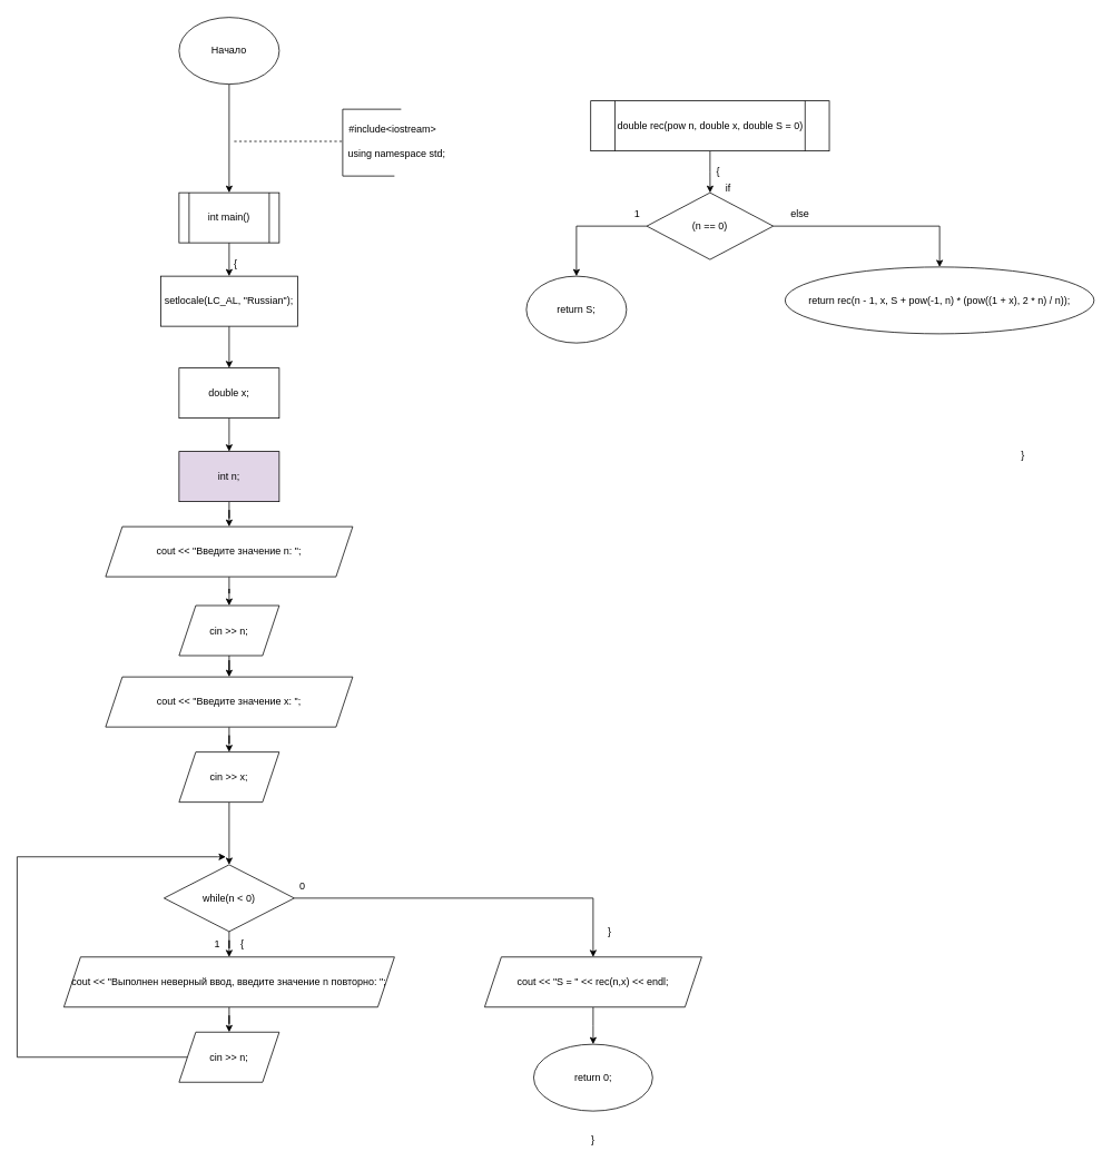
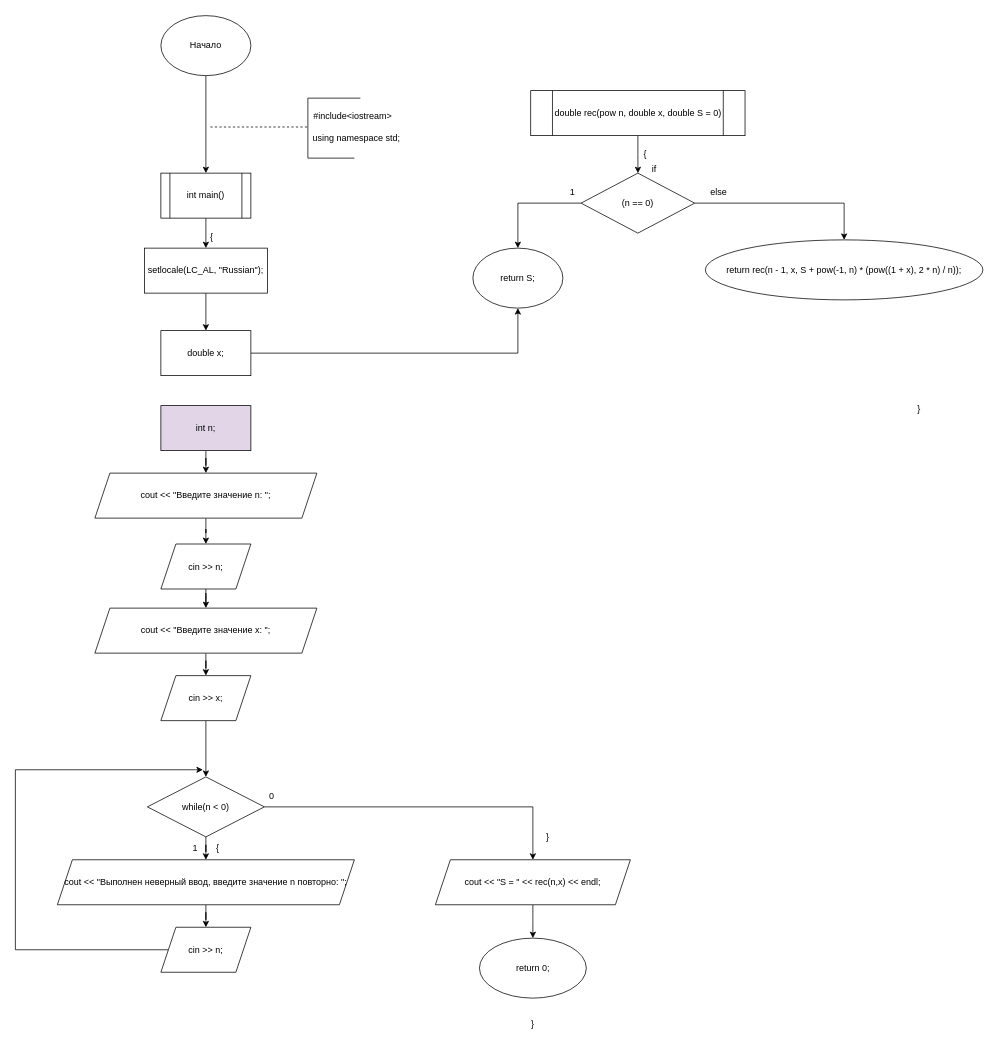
  <mxCell id="0" />
  <mxCell id="1" parent="0" />
  <mxCell id="2" style="edgeStyle=orthogonalEdgeStyle;rounded=0;orthogonalLoop=1;jettySize=auto;html=1;entryX=0.5;entryY=0;entryDx=0;entryDy=0;" edge="1" parent="1" source="3" target="11"><mxGeometry relative="1" as="geometry"><mxPoint x="266" y="230" as="targetPoint" /></mxGeometry></mxCell>
  <mxCell id="3" value="Начало" style="ellipse;whiteSpace=wrap;html=1;" vertex="1" parent="1"><mxGeometry x="214" y="20" width="120" height="80" as="geometry" /></mxCell>
  <mxCell id="4" value="" style="endArrow=none;dashed=1;html=1;rounded=0;" edge="1" parent="1"><mxGeometry width="50" height="50" relative="1" as="geometry"><mxPoint x="280" y="168.51" as="sourcePoint" /><mxPoint x="412" y="168.49" as="targetPoint" /></mxGeometry></mxCell>
  <mxCell id="5" value="" style="endArrow=none;html=1;rounded=0;" edge="1" parent="1"><mxGeometry width="50" height="50" relative="1" as="geometry"><mxPoint x="410" y="210" as="sourcePoint" /><mxPoint x="410" y="130" as="targetPoint" /></mxGeometry></mxCell>
  <mxCell id="6" value="" style="endArrow=none;html=1;rounded=0;" edge="1" parent="1"><mxGeometry width="50" height="50" relative="1" as="geometry"><mxPoint x="410" y="130" as="sourcePoint" /><mxPoint x="480" y="130" as="targetPoint" /></mxGeometry></mxCell>
  <mxCell id="7" value="" style="endArrow=none;html=1;rounded=0;" edge="1" parent="1"><mxGeometry width="50" height="50" relative="1" as="geometry"><mxPoint x="410" y="210" as="sourcePoint" /><mxPoint x="472" y="210" as="targetPoint" /><Array as="points" /></mxGeometry></mxCell>
  <mxCell id="8" value="#include&amp;lt;iostream&amp;gt;" style="text;html=1;align=center;verticalAlign=middle;whiteSpace=wrap;rounded=0;" vertex="1" parent="1"><mxGeometry x="440" y="139" width="60" height="30" as="geometry" /></mxCell>
  <mxCell id="9" value="using namespace std;" style="text;html=1;align=center;verticalAlign=middle;whiteSpace=wrap;rounded=0;" vertex="1" parent="1"><mxGeometry x="400" y="169" width="150" height="30" as="geometry" /></mxCell>
  <mxCell id="10" style="edgeStyle=orthogonalEdgeStyle;rounded=0;orthogonalLoop=1;jettySize=auto;html=1;entryX=0.5;entryY=0;entryDx=0;entryDy=0;" edge="1" parent="1" source="11" target="13"><mxGeometry relative="1" as="geometry" /></mxCell>
  <mxCell id="11" value="int main()" style="shape=process;whiteSpace=wrap;html=1;backgroundOutline=1;" vertex="1" parent="1"><mxGeometry x="214" y="230" width="120" height="60" as="geometry" /></mxCell>
  <mxCell id="12" value="" style="edgeStyle=orthogonalEdgeStyle;rounded=0;orthogonalLoop=1;jettySize=auto;html=1;entryX=0.5;entryY=0;entryDx=0;entryDy=0;" edge="1" parent="1" source="13" target="46"><mxGeometry relative="1" as="geometry"><mxPoint x="266" y="420" as="targetPoint" /></mxGeometry></mxCell>
  <mxCell id="13" value="setlocale(LC_AL, &quot;Russian&quot;);" style="rounded=0;whiteSpace=wrap;html=1;" vertex="1" parent="1"><mxGeometry x="192" y="330" width="164" height="60" as="geometry" /></mxCell>
  <mxCell id="14" value="" style="edgeStyle=orthogonalEdgeStyle;rounded=0;orthogonalLoop=1;jettySize=auto;html=1;entryX=0.5;entryY=0;entryDx=0;entryDy=0;" edge="1" parent="1" source="15" target="23"><mxGeometry relative="1" as="geometry" /></mxCell>
  <mxCell id="15" value="int n;" style="whiteSpace=wrap;html=1;rounded=0;fillColor=#e1d5e7;" vertex="1" parent="1"><mxGeometry x="214" y="540" width="120" height="60" as="geometry" /></mxCell>
  <mxCell id="16" value="" style="edgeStyle=orthogonalEdgeStyle;rounded=0;orthogonalLoop=1;jettySize=auto;html=1;exitX=0.5;exitY=1;exitDx=0;exitDy=0;" edge="1" parent="1" source="49" target="21"><mxGeometry relative="1" as="geometry"><mxPoint x="264" y="1000" as="sourcePoint" /></mxGeometry></mxCell>
  <mxCell id="17" style="edgeStyle=orthogonalEdgeStyle;rounded=0;orthogonalLoop=1;jettySize=auto;html=1;entryX=0.5;entryY=0;entryDx=0;entryDy=0;" edge="1" parent="1" source="18" target="48"><mxGeometry relative="1" as="geometry" /></mxCell>
  <mxCell id="18" value="cin &amp;gt;&amp;gt; n;" style="shape=parallelogram;perimeter=parallelogramPerimeter;whiteSpace=wrap;html=1;fixedSize=1;rounded=0;" vertex="1" parent="1"><mxGeometry x="214" y="724.5" width="120" height="60" as="geometry" /></mxCell>
  <mxCell id="19" value="" style="edgeStyle=orthogonalEdgeStyle;rounded=0;orthogonalLoop=1;jettySize=auto;html=1;" edge="1" parent="1" source="21" target="25"><mxGeometry relative="1" as="geometry" /></mxCell>
  <mxCell id="20" style="edgeStyle=orthogonalEdgeStyle;rounded=0;orthogonalLoop=1;jettySize=auto;html=1;entryX=0.5;entryY=0;entryDx=0;entryDy=0;" edge="1" parent="1" source="21" target="51"><mxGeometry relative="1" as="geometry"><mxPoint x="650" y="1140" as="targetPoint" /></mxGeometry></mxCell>
  <mxCell id="21" value="while(n &amp;lt; 0)" style="rhombus;whiteSpace=wrap;html=1;rounded=0;" vertex="1" parent="1"><mxGeometry x="196" y="1035" width="156" height="80" as="geometry" /></mxCell>
  <mxCell id="22" style="edgeStyle=orthogonalEdgeStyle;rounded=0;orthogonalLoop=1;jettySize=auto;html=1;entryX=0.5;entryY=0;entryDx=0;entryDy=0;" edge="1" parent="1" source="23" target="18"><mxGeometry relative="1" as="geometry" /></mxCell>
  <mxCell id="23" value="cout &amp;lt;&amp;lt; &quot;Введите значение n: &quot;;" style="shape=parallelogram;perimeter=parallelogramPerimeter;whiteSpace=wrap;html=1;fixedSize=1;" vertex="1" parent="1"><mxGeometry x="126" y="630" width="296" height="60" as="geometry" /></mxCell>
  <mxCell id="24" value="" style="edgeStyle=orthogonalEdgeStyle;rounded=0;orthogonalLoop=1;jettySize=auto;html=1;" edge="1" parent="1" source="25" target="27"><mxGeometry relative="1" as="geometry" /></mxCell>
  <mxCell id="25" value="cout &amp;lt;&amp;lt; &quot;Выполнен неверный ввод, введите значение n повторно: &quot;;" style="shape=parallelogram;perimeter=parallelogramPerimeter;whiteSpace=wrap;html=1;fixedSize=1;rounded=0;" vertex="1" parent="1"><mxGeometry x="76" y="1145.5" width="396" height="60" as="geometry" /></mxCell>
  <mxCell id="26" style="edgeStyle=orthogonalEdgeStyle;rounded=0;orthogonalLoop=1;jettySize=auto;html=1;exitX=0;exitY=0.5;exitDx=0;exitDy=0;" edge="1" parent="1" source="27"><mxGeometry relative="1" as="geometry"><mxPoint x="270" y="1025.5" as="targetPoint" /><Array as="points"><mxPoint x="20" y="1265.5" /><mxPoint x="20" y="1025.5" /><mxPoint x="260" y="1025.5" /></Array></mxGeometry></mxCell>
  <mxCell id="27" value="cin &amp;gt;&amp;gt; n;" style="shape=parallelogram;perimeter=parallelogramPerimeter;whiteSpace=wrap;html=1;fixedSize=1;rounded=0;" vertex="1" parent="1"><mxGeometry x="214" y="1235.5" width="120" height="60" as="geometry" /></mxCell>
  <mxCell id="28" value="{" style="text;html=1;align=center;verticalAlign=middle;whiteSpace=wrap;rounded=0;" vertex="1" parent="1"><mxGeometry x="260" y="1115" width="60" height="30" as="geometry" /></mxCell>
  <mxCell id="29" value="1" style="text;html=1;align=center;verticalAlign=middle;whiteSpace=wrap;rounded=0;" vertex="1" parent="1"><mxGeometry x="230" y="1115" width="60" height="30" as="geometry" /></mxCell>
  <mxCell id="30" value="0" style="text;html=1;align=center;verticalAlign=middle;whiteSpace=wrap;rounded=0;" vertex="1" parent="1"><mxGeometry x="334" y="1045.5" width="56" height="30" as="geometry" /></mxCell>
  <mxCell id="31" value="}" style="text;html=1;align=center;verticalAlign=middle;whiteSpace=wrap;rounded=0;" vertex="1" parent="1"><mxGeometry x="700" y="1100" width="60" height="30" as="geometry" /></mxCell>
  <mxCell id="32" value="" style="edgeStyle=orthogonalEdgeStyle;rounded=0;orthogonalLoop=1;jettySize=auto;html=1;" edge="1" parent="1" source="33" target="36"><mxGeometry relative="1" as="geometry" /></mxCell>
  <mxCell id="33" value="double rec(pow n, double x, double S = 0)" style="shape=process;whiteSpace=wrap;html=1;backgroundOutline=1;" vertex="1" parent="1"><mxGeometry x="707.13" y="120" width="285.75" height="60" as="geometry" /></mxCell>
  <mxCell id="34" style="edgeStyle=orthogonalEdgeStyle;rounded=0;orthogonalLoop=1;jettySize=auto;html=1;entryX=0.5;entryY=0;entryDx=0;entryDy=0;" edge="1" parent="1" source="36" target="39"><mxGeometry relative="1" as="geometry"><mxPoint x="690" y="350" as="targetPoint" /></mxGeometry></mxCell>
  <mxCell id="35" style="edgeStyle=orthogonalEdgeStyle;rounded=0;orthogonalLoop=1;jettySize=auto;html=1;exitX=1;exitY=0.5;exitDx=0;exitDy=0;entryX=0.5;entryY=0;entryDx=0;entryDy=0;" edge="1" parent="1" source="36" target="41"><mxGeometry relative="1" as="geometry"><mxPoint x="1031" y="340" as="targetPoint" /></mxGeometry></mxCell>
  <mxCell id="36" value="(n == 0)" style="rhombus;whiteSpace=wrap;html=1;" vertex="1" parent="1"><mxGeometry x="774.25" y="230" width="151.5" height="80" as="geometry" /></mxCell>
  <mxCell id="37" value="&lt;div&gt;if&lt;/div&gt;" style="text;html=1;align=center;verticalAlign=middle;whiteSpace=wrap;rounded=0;" vertex="1" parent="1"><mxGeometry x="841.5" y="210" width="60" height="30" as="geometry" /></mxCell>
  <mxCell id="38" value="1" style="text;html=1;align=center;verticalAlign=middle;whiteSpace=wrap;rounded=0;" vertex="1" parent="1"><mxGeometry x="733" y="240" width="60" height="30" as="geometry" /></mxCell>
  <mxCell id="39" value="return S;" style="ellipse;whiteSpace=wrap;html=1;" vertex="1" parent="1"><mxGeometry x="630" y="330" width="120" height="80" as="geometry" /></mxCell>
  <mxCell id="40" value="else " style="text;html=1;align=center;verticalAlign=middle;whiteSpace=wrap;rounded=0;" vertex="1" parent="1"><mxGeometry x="928.25" y="240" width="60" height="30" as="geometry" /></mxCell>
  <mxCell id="41" value="return rec(n - 1, x, S + pow(-1, n) * (pow((1 + x), 2 * n) / n));" style="ellipse;whiteSpace=wrap;html=1;" vertex="1" parent="1"><mxGeometry x="940" y="319" width="370" height="80" as="geometry" /></mxCell>
  <mxCell id="42" value="{" style="text;html=1;align=center;verticalAlign=middle;whiteSpace=wrap;rounded=0;" vertex="1" parent="1"><mxGeometry x="252" y="300" width="60" height="30" as="geometry" /></mxCell>
  <mxCell id="43" value="{" style="text;html=1;align=center;verticalAlign=middle;whiteSpace=wrap;rounded=0;" vertex="1" parent="1"><mxGeometry x="830" y="190" width="60" height="30" as="geometry" /></mxCell>
  <mxCell id="44" value="}" style="text;html=1;align=center;verticalAlign=middle;whiteSpace=wrap;rounded=0;" vertex="1" parent="1"><mxGeometry x="1195" y="530" width="60" height="30" as="geometry" /></mxCell>
- <mxCell id="45" style="edgeStyle=orthogonalEdgeStyle;rounded=0;orthogonalLoop=1;jettySize=auto;html=1;entryX=0.5;entryY=0;entryDx=0;entryDy=0;" edge="1" parent="1" source="46" target="15"><mxGeometry relative="1" as="geometry" /></mxCell>
+ <mxCell id="45" style="edgeStyle=orthogonalEdgeStyle;rounded=0;orthogonalLoop=1;jettySize=auto;html=1;" edge="1" parent="1" source="46" target="39"><mxGeometry relative="1" as="geometry" /></mxCell>
  <mxCell id="46" value="double x;" style="whiteSpace=wrap;html=1;rounded=0;" vertex="1" parent="1"><mxGeometry x="214" y="440" width="120" height="60" as="geometry" /></mxCell>
  <mxCell id="47" style="edgeStyle=orthogonalEdgeStyle;rounded=0;orthogonalLoop=1;jettySize=auto;html=1;entryX=0.5;entryY=0;entryDx=0;entryDy=0;" edge="1" parent="1" source="48" target="49"><mxGeometry relative="1" as="geometry" /></mxCell>
  <mxCell id="48" value="cout &amp;lt;&amp;lt; &quot;Введите значение x: &quot;;" style="shape=parallelogram;perimeter=parallelogramPerimeter;whiteSpace=wrap;html=1;fixedSize=1;" vertex="1" parent="1"><mxGeometry x="126" y="810" width="296" height="60" as="geometry" /></mxCell>
  <mxCell id="49" value="cin &amp;gt;&amp;gt; x;" style="shape=parallelogram;perimeter=parallelogramPerimeter;whiteSpace=wrap;html=1;fixedSize=1;rounded=0;" vertex="1" parent="1"><mxGeometry x="214" y="900" width="120" height="60" as="geometry" /></mxCell>
  <mxCell id="50" value="" style="edgeStyle=orthogonalEdgeStyle;rounded=0;orthogonalLoop=1;jettySize=auto;html=1;" edge="1" parent="1" source="51" target="52"><mxGeometry relative="1" as="geometry" /></mxCell>
  <mxCell id="51" value="cout &amp;lt;&amp;lt; &quot;S = &quot; &amp;lt;&amp;lt; rec(n,x) &amp;lt;&amp;lt; endl;" style="shape=parallelogram;perimeter=parallelogramPerimeter;whiteSpace=wrap;html=1;fixedSize=1;" vertex="1" parent="1"><mxGeometry x="580" y="1145.5" width="260" height="60" as="geometry" /></mxCell>
  <mxCell id="52" value="return 0;" style="ellipse;whiteSpace=wrap;html=1;" vertex="1" parent="1"><mxGeometry x="638.75" y="1250" width="142.5" height="80" as="geometry" /></mxCell>
  <mxCell id="53" value="}" style="text;html=1;align=center;verticalAlign=middle;whiteSpace=wrap;rounded=0;" vertex="1" parent="1"><mxGeometry x="680" y="1350" width="60" height="30" as="geometry" /></mxCell>
